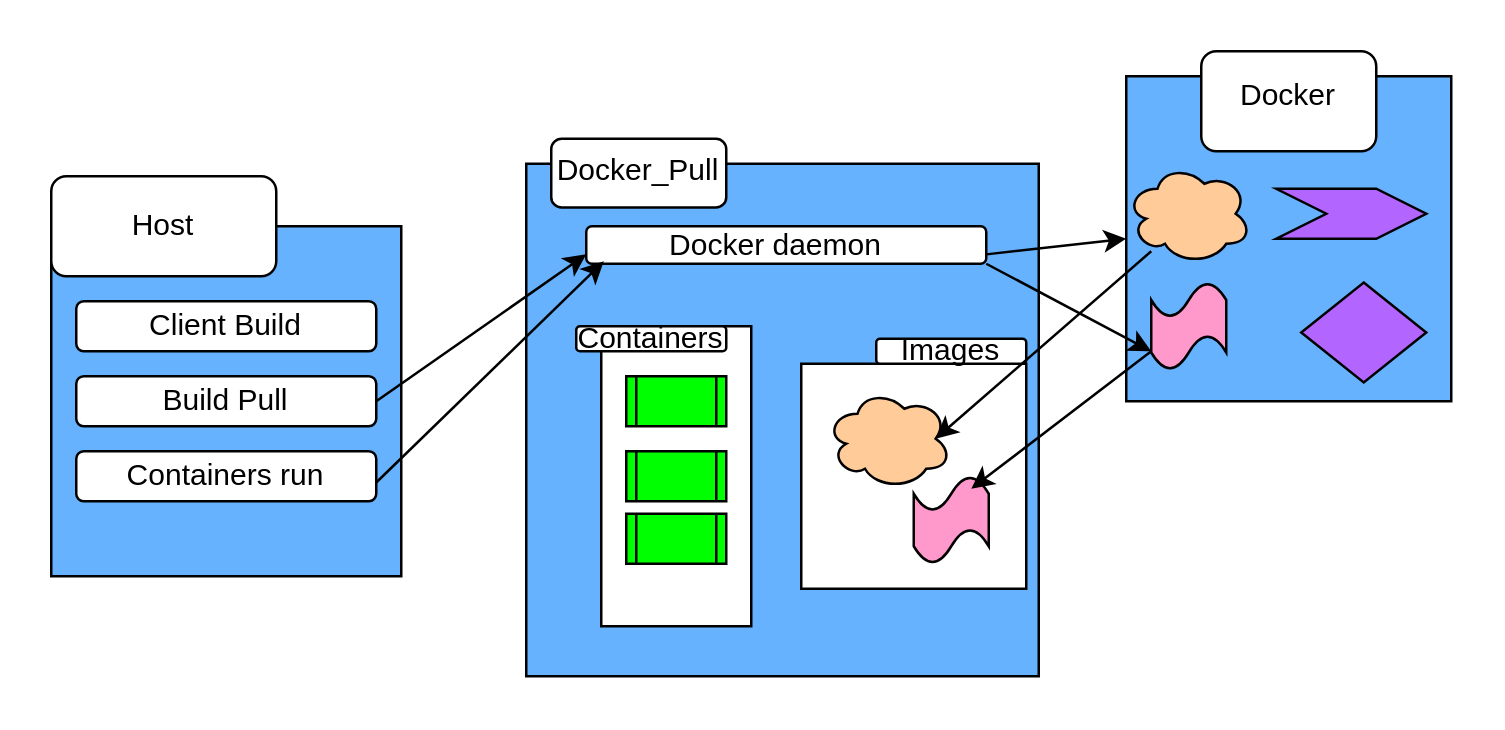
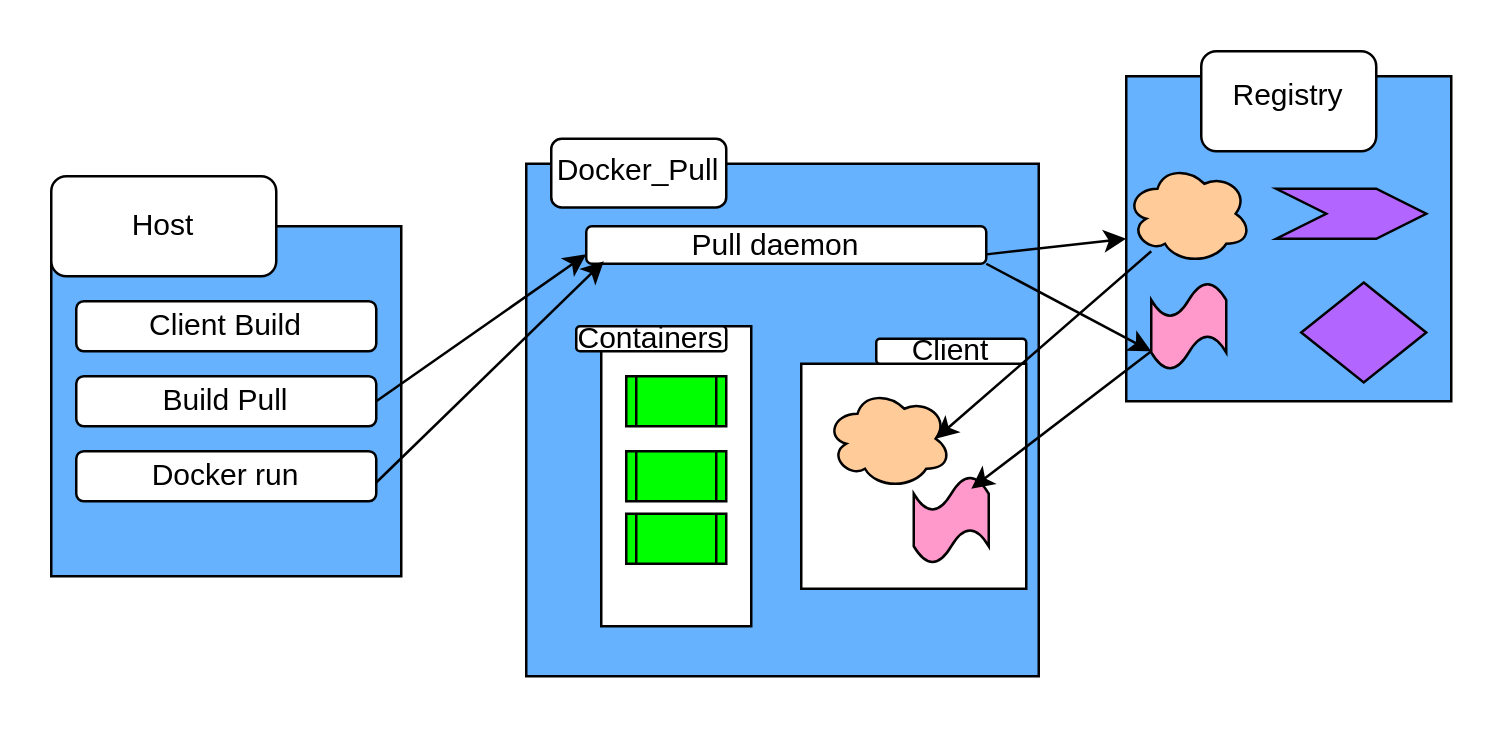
  <mxCell id="0" />
  <mxCell id="1" parent="0" />
  <mxCell id="2" value="" style="whiteSpace=wrap;html=1;aspect=fixed;fillColor=#66B2FF;" vertex="1" parent="1"><mxGeometry x="20" y="90" width="140" height="140" as="geometry" /></mxCell>
  <mxCell id="3" value="" style="rounded=1;whiteSpace=wrap;html=1;" vertex="1" parent="1"><mxGeometry x="20" y="70" width="90" height="40" as="geometry" /></mxCell>
  <mxCell id="4" value="Host" style="text;html=1;align=center;verticalAlign=middle;whiteSpace=wrap;rounded=0;" vertex="1" parent="1"><mxGeometry x="35" y="75" width="60" height="30" as="geometry" /></mxCell>
  <mxCell id="5" value="" style="rounded=1;whiteSpace=wrap;html=1;" vertex="1" parent="1"><mxGeometry x="30" y="120" width="120" height="20" as="geometry" /></mxCell>
  <mxCell id="6" value="" style="rounded=1;whiteSpace=wrap;html=1;" vertex="1" parent="1"><mxGeometry x="30" y="150" width="120" height="20" as="geometry" /></mxCell>
  <mxCell id="7" value="" style="rounded=1;whiteSpace=wrap;html=1;" vertex="1" parent="1"><mxGeometry x="30" y="180" width="120" height="20" as="geometry" /></mxCell>
  <mxCell id="8" value="Client Build" style="text;html=1;align=center;verticalAlign=middle;whiteSpace=wrap;rounded=0;" vertex="1" parent="1"><mxGeometry x="35" y="115" width="110" height="30" as="geometry" /></mxCell>
  <mxCell id="9" value="Build Pull" style="text;html=1;align=center;verticalAlign=middle;whiteSpace=wrap;rounded=0;" vertex="1" parent="1"><mxGeometry x="35" y="145" width="110" height="30" as="geometry" /></mxCell>
- <mxCell id="10" value="Containers run" style="text;html=1;align=center;verticalAlign=middle;whiteSpace=wrap;rounded=0;" vertex="1" parent="1"><mxGeometry x="35" y="175" width="110" height="30" as="geometry" /></mxCell>
+ <mxCell id="10" value="Docker run" style="text;html=1;align=center;verticalAlign=middle;whiteSpace=wrap;rounded=0;" vertex="1" parent="1"><mxGeometry x="35" y="175" width="110" height="30" as="geometry" /></mxCell>
  <mxCell id="11" value="" style="whiteSpace=wrap;html=1;aspect=fixed;fillColor=#66B2FF;" vertex="1" parent="1"><mxGeometry x="210" y="65" width="205" height="205" as="geometry" /></mxCell>
  <mxCell id="12" value="" style="rounded=1;whiteSpace=wrap;html=1;" vertex="1" parent="1"><mxGeometry x="234" y="90" width="160" height="15" as="geometry" /></mxCell>
- <mxCell id="13" value="Docker daemon" style="text;html=1;align=center;verticalAlign=middle;whiteSpace=wrap;rounded=0;" vertex="1" parent="1"><mxGeometry x="260" y="82.5" width="100" height="30" as="geometry" /></mxCell>
+ <mxCell id="13" value="Pull daemon" style="text;html=1;align=center;verticalAlign=middle;whiteSpace=wrap;rounded=0;" vertex="1" parent="1"><mxGeometry x="260" y="82.5" width="100" height="30" as="geometry" /></mxCell>
  <mxCell id="14" value="" style="rounded=0;whiteSpace=wrap;html=1;rotation=-90;" vertex="1" parent="1"><mxGeometry x="210" y="160" width="120" height="60" as="geometry" /></mxCell>
  <mxCell id="15" value="" style="whiteSpace=wrap;html=1;aspect=fixed;" vertex="1" parent="1"><mxGeometry x="320" y="145" width="90" height="90" as="geometry" /></mxCell>
  <mxCell id="16" value="" style="rounded=1;whiteSpace=wrap;html=1;" vertex="1" parent="1"><mxGeometry x="230" y="130" width="60" height="10" as="geometry" /></mxCell>
  <mxCell id="17" value="Containers" style="text;html=1;align=center;verticalAlign=middle;whiteSpace=wrap;rounded=0;" vertex="1" parent="1"><mxGeometry x="230" y="120" width="60" height="30" as="geometry" /></mxCell>
  <mxCell id="18" value="" style="rounded=1;whiteSpace=wrap;html=1;" vertex="1" parent="1"><mxGeometry x="350" y="135" width="60" height="10" as="geometry" /></mxCell>
- <mxCell id="19" value="Images" style="text;html=1;align=center;verticalAlign=middle;whiteSpace=wrap;rounded=0;" vertex="1" parent="1"><mxGeometry x="350" y="125" width="60" height="30" as="geometry" /></mxCell>
+ <mxCell id="19" value="Client" style="text;html=1;align=center;verticalAlign=middle;whiteSpace=wrap;rounded=0;" vertex="1" parent="1"><mxGeometry x="350" y="125" width="60" height="30" as="geometry" /></mxCell>
  <mxCell id="20" value="" style="rounded=1;whiteSpace=wrap;html=1;" vertex="1" parent="1"><mxGeometry x="220" y="55" width="70" height="27.5" as="geometry" /></mxCell>
  <mxCell id="21" value="Docker_Pull" style="text;html=1;align=center;verticalAlign=middle;whiteSpace=wrap;rounded=0;" vertex="1" parent="1"><mxGeometry x="225" y="52.5" width="60" height="30" as="geometry" /></mxCell>
  <mxCell id="22" value="" style="shape=process;whiteSpace=wrap;html=1;backgroundOutline=1;fillColor=#00FF00;" vertex="1" parent="1"><mxGeometry x="250" y="150" width="40" height="20" as="geometry" /></mxCell>
  <mxCell id="23" value="" style="shape=process;whiteSpace=wrap;html=1;backgroundOutline=1;fillColor=#00FF00;" vertex="1" parent="1"><mxGeometry x="250" y="180" width="40" height="20" as="geometry" /></mxCell>
  <mxCell id="24" value="" style="shape=process;whiteSpace=wrap;html=1;backgroundOutline=1;fillColor=#00FF00;" vertex="1" parent="1"><mxGeometry x="250" y="205" width="40" height="20" as="geometry" /></mxCell>
  <mxCell id="25" value="" style="ellipse;shape=cloud;whiteSpace=wrap;html=1;fillColor=#FFCC99;" vertex="1" parent="1"><mxGeometry x="330" y="155" width="50" height="40" as="geometry" /></mxCell>
  <mxCell id="26" value="" style="shape=tape;whiteSpace=wrap;html=1;fillColor=#FF99CC;" vertex="1" parent="1"><mxGeometry x="365" y="190" width="30" height="35" as="geometry" /></mxCell>
  <mxCell id="27" value="" style="whiteSpace=wrap;html=1;aspect=fixed;fillColor=#66B2FF;" vertex="1" parent="1"><mxGeometry x="450" y="30" width="130" height="130" as="geometry" /></mxCell>
  <mxCell id="28" value="" style="rounded=1;whiteSpace=wrap;html=1;" vertex="1" parent="1"><mxGeometry x="480" y="20" width="70" height="40" as="geometry" /></mxCell>
- <mxCell id="29" value="Docker" style="text;html=1;align=center;verticalAlign=middle;whiteSpace=wrap;rounded=0;" vertex="1" parent="1"><mxGeometry x="485" y="22.5" width="60" height="30" as="geometry" /></mxCell>
+ <mxCell id="29" value="Registry" style="text;html=1;align=center;verticalAlign=middle;whiteSpace=wrap;rounded=0;" vertex="1" parent="1"><mxGeometry x="485" y="22.5" width="60" height="30" as="geometry" /></mxCell>
  <mxCell id="30" value="" style="ellipse;shape=cloud;whiteSpace=wrap;html=1;fillColor=#FFCC99;" vertex="1" parent="1"><mxGeometry x="450" y="65" width="50" height="40" as="geometry" /></mxCell>
  <mxCell id="31" value="" style="shape=tape;whiteSpace=wrap;html=1;fillColor=#FF99CC;" vertex="1" parent="1"><mxGeometry x="460" y="112.5" width="30" height="35" as="geometry" /></mxCell>
  <mxCell id="32" value="" style="shape=hexagon;perimeter=hexagonPerimeter2;whiteSpace=wrap;html=1;fixedSize=1;size=90;fillColor=#B266FF;" vertex="1" parent="1"><mxGeometry x="520" y="112.5" width="50" height="40" as="geometry" /></mxCell>
  <mxCell id="33" value="" style="shape=step;perimeter=stepPerimeter;whiteSpace=wrap;html=1;fixedSize=1;fillColor=#B266FF;" vertex="1" parent="1"><mxGeometry x="510" y="75" width="60" height="20" as="geometry" /></mxCell>
  <mxCell id="34" value="" style="endArrow=classic;html=1;rounded=0;exitX=1;exitY=1;exitDx=0;exitDy=0;" edge="1" parent="1" source="12"><mxGeometry width="50" height="50" relative="1" as="geometry"><mxPoint x="450" y="300" as="sourcePoint" /><mxPoint x="460" y="140" as="targetPoint" /></mxGeometry></mxCell>
  <mxCell id="35" value="" style="endArrow=classic;html=1;rounded=0;entryX=0.125;entryY=0.967;entryDx=0;entryDy=0;entryPerimeter=0;" edge="1" parent="1"><mxGeometry width="50" height="50" relative="1" as="geometry"><mxPoint x="460" y="140" as="sourcePoint" /><mxPoint x="388.02" y="195" as="targetPoint" /></mxGeometry></mxCell>
  <mxCell id="36" value="" style="endArrow=classic;html=1;rounded=0;entryX=0;entryY=0.5;entryDx=0;entryDy=0;exitX=1;exitY=0.75;exitDx=0;exitDy=0;" edge="1" parent="1" source="12" target="27"><mxGeometry width="50" height="50" relative="1" as="geometry"><mxPoint x="400" y="155" as="sourcePoint" /><mxPoint x="460" y="25" as="targetPoint" /></mxGeometry></mxCell>
  <mxCell id="37" value="" style="endArrow=classic;html=1;rounded=0;entryX=0.875;entryY=0.5;entryDx=0;entryDy=0;entryPerimeter=0;" edge="1" parent="1" target="25"><mxGeometry width="50" height="50" relative="1" as="geometry"><mxPoint x="460" y="100" as="sourcePoint" /><mxPoint x="410" y="152.5" as="targetPoint" /></mxGeometry></mxCell>
  <mxCell id="38" value="" style="endArrow=classic;html=1;rounded=0;entryX=0.044;entryY=0.933;entryDx=0;entryDy=0;entryPerimeter=0;" edge="1" parent="1" target="12"><mxGeometry width="50" height="50" relative="1" as="geometry"><mxPoint x="150" y="192.5" as="sourcePoint" /><mxPoint x="200" y="142.5" as="targetPoint" /></mxGeometry></mxCell>
  <mxCell id="39" value="" style="endArrow=classic;html=1;rounded=0;entryX=0;entryY=0.75;entryDx=0;entryDy=0;" edge="1" parent="1" target="12"><mxGeometry width="50" height="50" relative="1" as="geometry"><mxPoint x="150" y="160" as="sourcePoint" /><mxPoint x="200" y="110" as="targetPoint" /></mxGeometry></mxCell>
